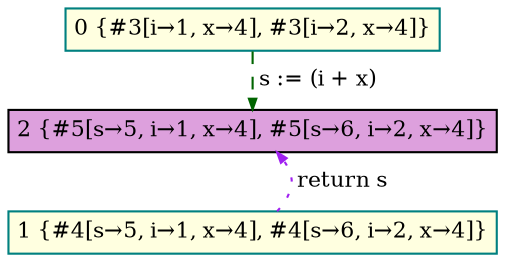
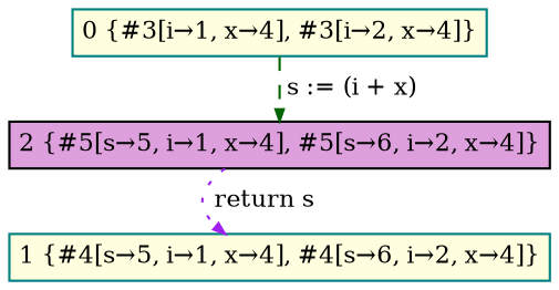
  digraph {
    nodesep=0.12
    ranksep=0.10
    node [color=teal fillcolor=lightyellow fontsize=10.5 margin="0.05,0.05" shape=box style=filled]
    edge [arrowsize=0.5 fontsize=10.5]
    n1 [height=0.02 label="0 {#3[i→1, x→4], #3[i→2, x→4]}" width=0.02]
    n2 [color=black fillcolor=plum height=0.02 label="2 {#5[s→5, i→1, x→4], #5[s→6, i→2, x→4]}" width=0.02]
    n3 [height=0.02 label="1 {#4[s→5, i→1, x→4], #4[s→6, i→2, x→4]}" width=0.02]
    n1 -> n2 [color=darkgreen label=" s := (i + x)" style=dashed]
-   n3 -> n2 [color=purple label=" return s" style=dotted]
+   n2 -> n3 [color=purple label=" return s" style=dotted]
  }
